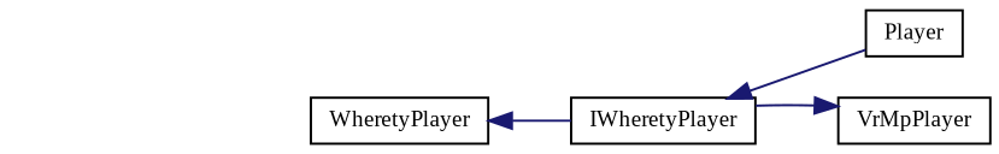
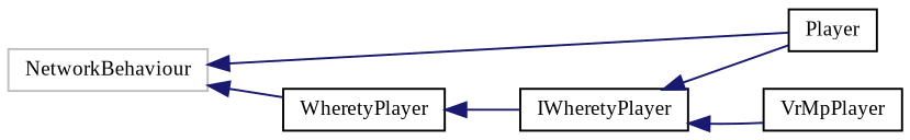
  digraph {
    fontname="Liberation Serif"
    rankdir=LR
    node [color=black fillcolor=white fontname="Liberation Serif" fontsize=10 shape=record style=filled]
    edge [color=midnightblue dir=back fontname="Liberation Serif" fontsize=10 labelfontname=Helvetica labelfontsize=10 style=solid]
    n1 [height=0.2 label=IWheretyPlayer width=0.4]
    n2 [height=0.2 label=Player width=0.4]
    n3 [height=0.2 label=VrMpPlayer width=0.4]
    n4 [height=0.2 label=WheretyPlayer width=0.4]
+   n5 [color=grey75 height=0.2 label=NetworkBehaviour width=0.4]
    n1 -> n2
-   n3 -> n1
+   n1 -> n3
    n4 -> n1
+   n5 -> n2
+   n5 -> n4
  }
